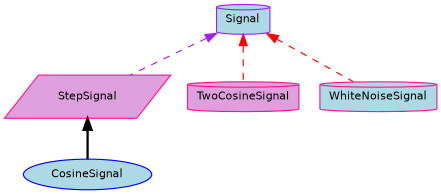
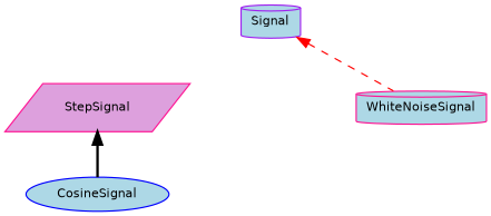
  digraph {
    rankdir=TB
    node [color=deeppink fillcolor=lightblue fontname=Helvetica fontsize=10 shape=cylinder style=filled]
    edge [color=red dir=back fontname=Helvetica fontsize=10 labelfontname=Helvetica labelfontsize=10 style=dashed]
    n1 [color=purple height=0.2 label=Signal width=0.4]
    n2 [fillcolor=plum height=0.2 label=StepSignal shape=parallelogram width=0.4]
-   n3 [fillcolor=plum height=0.2 label=TwoCosineSignal width=0.4]
    n4 [height=0.2 label=WhiteNoiseSignal width=0.4]
    n5 [color=blue height=0.2 label=CosineSignal shape=ellipse width=0.4]
-   n1 -> n2 [color=purple]
-   n1 -> n3
    n1 -> n4
    n2 -> n5 [color=black style=bold]
  }
